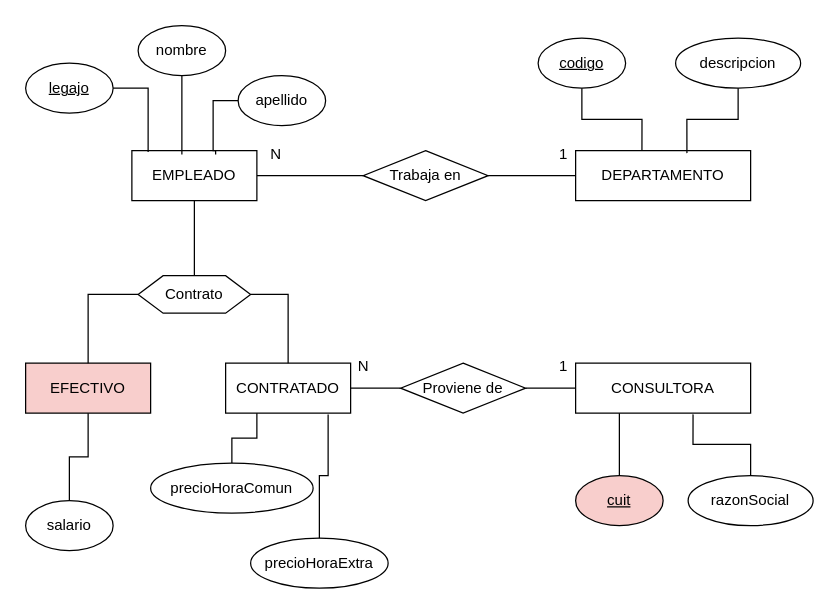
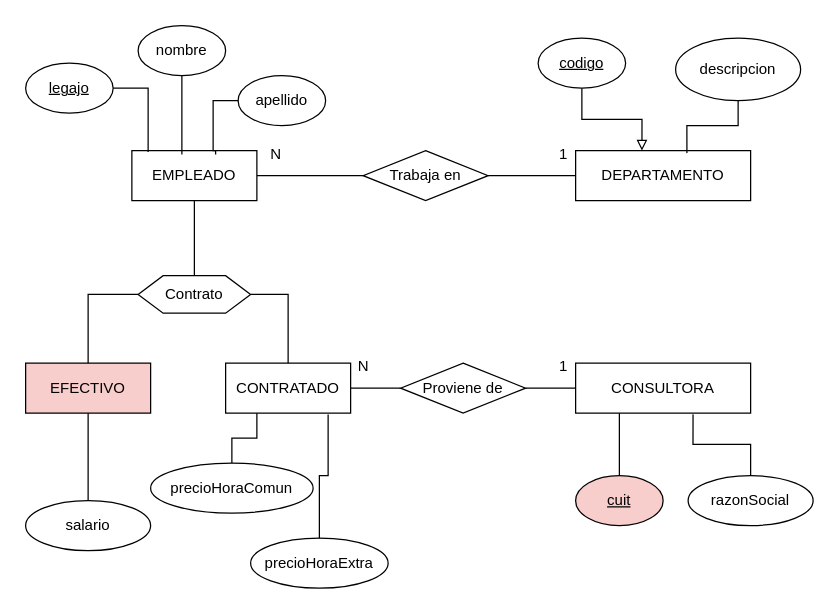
  <mxCell id="0" />
  <mxCell id="1" parent="0" />
  <mxCell id="2" style="edgeStyle=orthogonalEdgeStyle;rounded=0;orthogonalLoop=1;jettySize=auto;html=1;exitX=0.5;exitY=1;exitDx=0;exitDy=0;entryX=0.5;entryY=0;entryDx=0;entryDy=0;endArrow=none;endFill=0;" edge="1" parent="1" source="4" target="10"><mxGeometry relative="1" as="geometry" /></mxCell>
  <mxCell id="3" style="edgeStyle=orthogonalEdgeStyle;rounded=0;orthogonalLoop=1;jettySize=auto;html=1;exitX=1;exitY=0.5;exitDx=0;exitDy=0;entryX=0;entryY=0.5;entryDx=0;entryDy=0;endArrow=none;endFill=0;" edge="1" parent="1" source="4" target="19"><mxGeometry relative="1" as="geometry" /></mxCell>
  <mxCell id="4" value="EMPLEADO" style="whiteSpace=wrap;html=1;align=center;" vertex="1" parent="1"><mxGeometry x="105" y="120" width="100" height="40" as="geometry" /></mxCell>
  <mxCell id="5" value="EFECTIVO" style="whiteSpace=wrap;html=1;align=center;fillColor=#f8cecc;" vertex="1" parent="1"><mxGeometry x="20" y="290" width="100" height="40" as="geometry" /></mxCell>
  <mxCell id="6" style="edgeStyle=orthogonalEdgeStyle;rounded=0;orthogonalLoop=1;jettySize=auto;html=1;exitX=1;exitY=0.5;exitDx=0;exitDy=0;entryX=0;entryY=0.5;entryDx=0;entryDy=0;endArrow=none;endFill=0;" edge="1" parent="1" source="7" target="21"><mxGeometry relative="1" as="geometry" /></mxCell>
  <mxCell id="7" value="CONTRATADO" style="whiteSpace=wrap;html=1;align=center;" vertex="1" parent="1"><mxGeometry x="180" y="290" width="100" height="40" as="geometry" /></mxCell>
  <mxCell id="8" style="edgeStyle=orthogonalEdgeStyle;rounded=0;orthogonalLoop=1;jettySize=auto;html=1;exitX=1;exitY=0.5;exitDx=0;exitDy=0;entryX=0.5;entryY=0;entryDx=0;entryDy=0;endArrow=none;endFill=0;" edge="1" parent="1" source="10" target="7"><mxGeometry relative="1" as="geometry" /></mxCell>
  <mxCell id="9" style="edgeStyle=orthogonalEdgeStyle;rounded=0;orthogonalLoop=1;jettySize=auto;html=1;exitX=0;exitY=0.5;exitDx=0;exitDy=0;endArrow=none;endFill=0;" edge="1" parent="1" source="10" target="5"><mxGeometry relative="1" as="geometry" /></mxCell>
  <mxCell id="10" value="Contrato" style="shape=hexagon;perimeter=hexagonPerimeter2;whiteSpace=wrap;html=1;fixedSize=1;" vertex="1" parent="1"><mxGeometry x="110" y="220" width="90" height="30" as="geometry" /></mxCell>
  <mxCell id="11" value="DEPARTAMENTO" style="whiteSpace=wrap;html=1;align=center;" vertex="1" parent="1"><mxGeometry x="460" y="120" width="140" height="40" as="geometry" /></mxCell>
  <mxCell id="12" value="CONSULTORA" style="whiteSpace=wrap;html=1;align=center;" vertex="1" parent="1"><mxGeometry x="460" y="290" width="140" height="40" as="geometry" /></mxCell>
  <mxCell id="13" value="legajo" style="ellipse;whiteSpace=wrap;html=1;align=center;fontStyle=4;" vertex="1" parent="1"><mxGeometry x="20" y="50" width="70" height="40" as="geometry" /></mxCell>
  <mxCell id="14" style="edgeStyle=orthogonalEdgeStyle;rounded=0;orthogonalLoop=1;jettySize=auto;html=1;exitX=1;exitY=0.5;exitDx=0;exitDy=0;entryX=0.13;entryY=0.025;entryDx=0;entryDy=0;entryPerimeter=0;endArrow=none;endFill=0;" edge="1" parent="1" source="13" target="4"><mxGeometry relative="1" as="geometry" /></mxCell>
  <mxCell id="15" value="codigo" style="ellipse;whiteSpace=wrap;html=1;align=center;fontStyle=4;" vertex="1" parent="1"><mxGeometry x="430" y="30" width="70" height="40" as="geometry" /></mxCell>
  <mxCell id="16" style="edgeStyle=orthogonalEdgeStyle;rounded=0;orthogonalLoop=1;jettySize=auto;html=1;exitX=0.5;exitY=0;exitDx=0;exitDy=0;entryX=0.25;entryY=1;entryDx=0;entryDy=0;endArrow=none;endFill=0;" edge="1" parent="1" source="17" target="12"><mxGeometry relative="1" as="geometry" /></mxCell>
  <mxCell id="17" value="cuit" style="ellipse;whiteSpace=wrap;html=1;align=center;fontStyle=4;fillColor=#f8cecc;" vertex="1" parent="1"><mxGeometry x="460" y="380" width="70" height="40" as="geometry" /></mxCell>
  <mxCell id="18" style="edgeStyle=orthogonalEdgeStyle;rounded=0;orthogonalLoop=1;jettySize=auto;html=1;exitX=1;exitY=0.5;exitDx=0;exitDy=0;entryX=0;entryY=0.5;entryDx=0;entryDy=0;endArrow=none;endFill=0;" edge="1" parent="1" source="19" target="11"><mxGeometry relative="1" as="geometry" /></mxCell>
  <mxCell id="19" value="Trabaja en" style="shape=rhombus;perimeter=rhombusPerimeter;whiteSpace=wrap;html=1;align=center;" vertex="1" parent="1"><mxGeometry x="290" y="120" width="100" height="40" as="geometry" /></mxCell>
  <mxCell id="20" style="edgeStyle=orthogonalEdgeStyle;rounded=0;orthogonalLoop=1;jettySize=auto;html=1;exitX=1;exitY=0.5;exitDx=0;exitDy=0;entryX=0;entryY=0.5;entryDx=0;entryDy=0;endArrow=none;endFill=0;" edge="1" parent="1" source="21" target="12"><mxGeometry relative="1" as="geometry" /></mxCell>
  <mxCell id="21" value="Proviene de" style="shape=rhombus;perimeter=rhombusPerimeter;whiteSpace=wrap;html=1;align=center;" vertex="1" parent="1"><mxGeometry x="320" y="290" width="100" height="40" as="geometry" /></mxCell>
  <mxCell id="22" value="nombre" style="ellipse;whiteSpace=wrap;html=1;align=center;" vertex="1" parent="1"><mxGeometry x="110" y="20" width="70" height="40" as="geometry" /></mxCell>
  <mxCell id="23" value="apellido" style="ellipse;whiteSpace=wrap;html=1;align=center;" vertex="1" parent="1"><mxGeometry x="190" y="60" width="70" height="40" as="geometry" /></mxCell>
  <mxCell id="24" style="edgeStyle=orthogonalEdgeStyle;rounded=0;orthogonalLoop=1;jettySize=auto;html=1;exitX=0.5;exitY=1;exitDx=0;exitDy=0;entryX=0.4;entryY=0.075;entryDx=0;entryDy=0;entryPerimeter=0;endArrow=none;endFill=0;" edge="1" parent="1" source="22" target="4"><mxGeometry relative="1" as="geometry" /></mxCell>
  <mxCell id="25" style="edgeStyle=orthogonalEdgeStyle;rounded=0;orthogonalLoop=1;jettySize=auto;html=1;exitX=0;exitY=0.5;exitDx=0;exitDy=0;entryX=0.67;entryY=0.075;entryDx=0;entryDy=0;entryPerimeter=0;endArrow=none;endFill=0;" edge="1" parent="1" source="23" target="4"><mxGeometry relative="1" as="geometry" /></mxCell>
- <mxCell id="26" value="descripcion" style="ellipse;whiteSpace=wrap;html=1;align=center;" vertex="1" parent="1"><mxGeometry x="540" y="30" width="100" height="40" as="geometry" /></mxCell>
- <mxCell id="27" style="edgeStyle=orthogonalEdgeStyle;rounded=0;orthogonalLoop=1;jettySize=auto;html=1;exitX=0.5;exitY=1;exitDx=0;exitDy=0;entryX=0.379;entryY=0;entryDx=0;entryDy=0;entryPerimeter=0;endArrow=none;endFill=0;" edge="1" parent="1" source="15" target="11"><mxGeometry relative="1" as="geometry" /></mxCell>
+ <mxCell id="26" value="descripcion" style="ellipse;whiteSpace=wrap;html=1;align=center;" vertex="1" parent="1"><mxGeometry x="540" y="30" width="100" height="50" as="geometry" /></mxCell>
+ <mxCell id="27" style="edgeStyle=orthogonalEdgeStyle;rounded=0;orthogonalLoop=1;jettySize=auto;html=1;exitX=0.5;exitY=1;exitDx=0;exitDy=0;entryX=0.379;entryY=0;entryDx=0;entryDy=0;entryPerimeter=0;endArrow=block;endFill=0;" edge="1" parent="1" source="15" target="11"><mxGeometry relative="1" as="geometry" /></mxCell>
  <mxCell id="28" style="edgeStyle=orthogonalEdgeStyle;rounded=0;orthogonalLoop=1;jettySize=auto;html=1;exitX=0.5;exitY=1;exitDx=0;exitDy=0;entryX=0.636;entryY=0.05;entryDx=0;entryDy=0;entryPerimeter=0;endArrow=none;endFill=0;" edge="1" parent="1" source="26" target="11"><mxGeometry relative="1" as="geometry" /></mxCell>
  <mxCell id="29" style="edgeStyle=orthogonalEdgeStyle;rounded=0;orthogonalLoop=1;jettySize=auto;html=1;exitX=0.5;exitY=0;exitDx=0;exitDy=0;entryX=0.5;entryY=1;entryDx=0;entryDy=0;endArrow=none;endFill=0;" edge="1" parent="1" source="30" target="5"><mxGeometry relative="1" as="geometry" /></mxCell>
- <mxCell id="30" value="salario" style="ellipse;whiteSpace=wrap;html=1;align=center;" vertex="1" parent="1"><mxGeometry x="20" y="400" width="70" height="40" as="geometry" /></mxCell>
+ <mxCell id="30" value="salario" style="ellipse;whiteSpace=wrap;html=1;align=center;" vertex="1" parent="1"><mxGeometry x="20" y="400" width="100" height="40" as="geometry" /></mxCell>
  <mxCell id="31" style="edgeStyle=orthogonalEdgeStyle;rounded=0;orthogonalLoop=1;jettySize=auto;html=1;exitX=0.5;exitY=0;exitDx=0;exitDy=0;entryX=0.25;entryY=1;entryDx=0;entryDy=0;endArrow=none;endFill=0;" edge="1" parent="1" source="32" target="7"><mxGeometry relative="1" as="geometry" /></mxCell>
  <mxCell id="32" value="precioHoraComun" style="ellipse;whiteSpace=wrap;html=1;align=center;" vertex="1" parent="1"><mxGeometry x="120" y="370" width="130" height="40" as="geometry" /></mxCell>
  <mxCell id="33" value="precioHoraExtra" style="ellipse;whiteSpace=wrap;html=1;align=center;" vertex="1" parent="1"><mxGeometry x="200" y="430" width="110" height="40" as="geometry" /></mxCell>
  <mxCell id="34" style="edgeStyle=orthogonalEdgeStyle;rounded=0;orthogonalLoop=1;jettySize=auto;html=1;exitX=0.5;exitY=0;exitDx=0;exitDy=0;entryX=0.82;entryY=1.025;entryDx=0;entryDy=0;entryPerimeter=0;endArrow=none;endFill=0;" edge="1" parent="1" source="33" target="7"><mxGeometry relative="1" as="geometry" /></mxCell>
  <mxCell id="35" value="razonSocial" style="ellipse;whiteSpace=wrap;html=1;align=center;" vertex="1" parent="1"><mxGeometry x="550" y="380" width="100" height="40" as="geometry" /></mxCell>
  <mxCell id="36" style="edgeStyle=orthogonalEdgeStyle;rounded=0;orthogonalLoop=1;jettySize=auto;html=1;exitX=0.5;exitY=0;exitDx=0;exitDy=0;entryX=0.671;entryY=1.025;entryDx=0;entryDy=0;entryPerimeter=0;endArrow=none;endFill=0;" edge="1" parent="1" source="35" target="12"><mxGeometry relative="1" as="geometry" /></mxCell>
  <mxCell id="37" value="N" style="text;html=1;align=center;verticalAlign=middle;resizable=0;points=[];autosize=1;strokeColor=none;fillColor=none;" vertex="1" parent="1"><mxGeometry x="205" y="108" width="30" height="30" as="geometry" /></mxCell>
  <mxCell id="38" value="1" style="text;html=1;align=center;verticalAlign=middle;resizable=0;points=[];autosize=1;strokeColor=none;fillColor=none;" vertex="1" parent="1"><mxGeometry x="435" y="108" width="30" height="30" as="geometry" /></mxCell>
  <mxCell id="39" value="N" style="text;html=1;align=center;verticalAlign=middle;resizable=0;points=[];autosize=1;strokeColor=none;fillColor=none;" vertex="1" parent="1"><mxGeometry x="275" y="278" width="30" height="30" as="geometry" /></mxCell>
  <mxCell id="40" value="1" style="text;html=1;align=center;verticalAlign=middle;resizable=0;points=[];autosize=1;strokeColor=none;fillColor=none;" vertex="1" parent="1"><mxGeometry x="435" y="278" width="30" height="30" as="geometry" /></mxCell>
